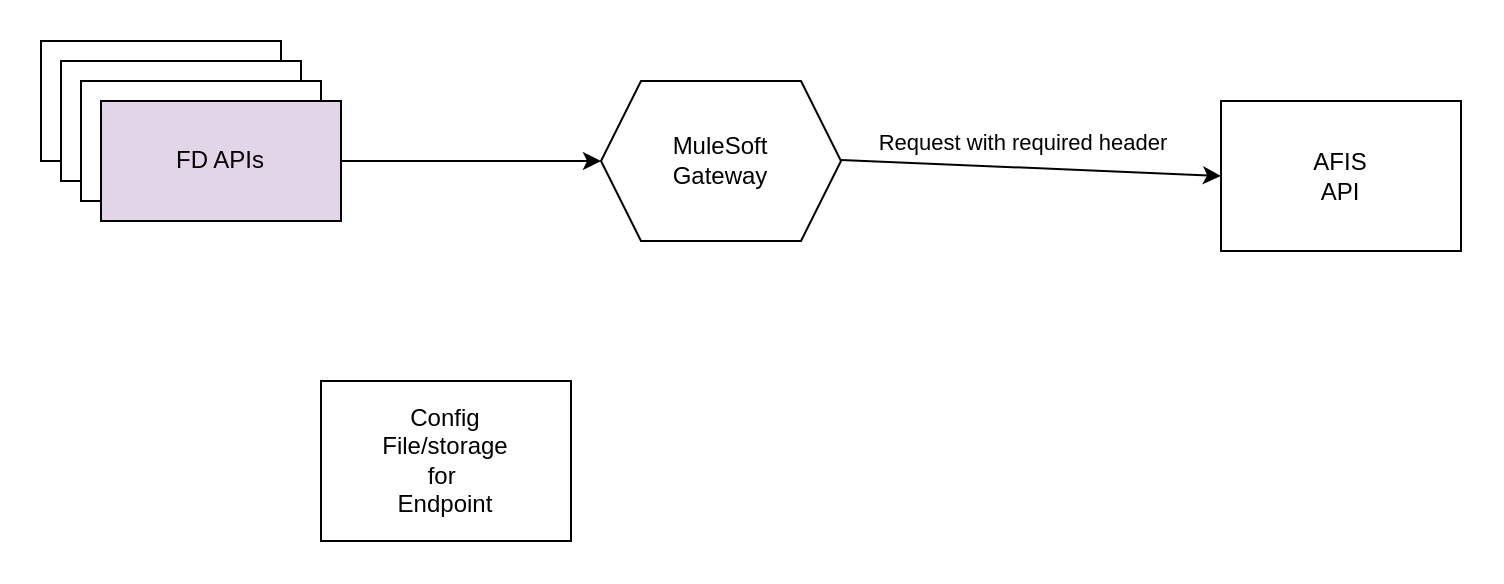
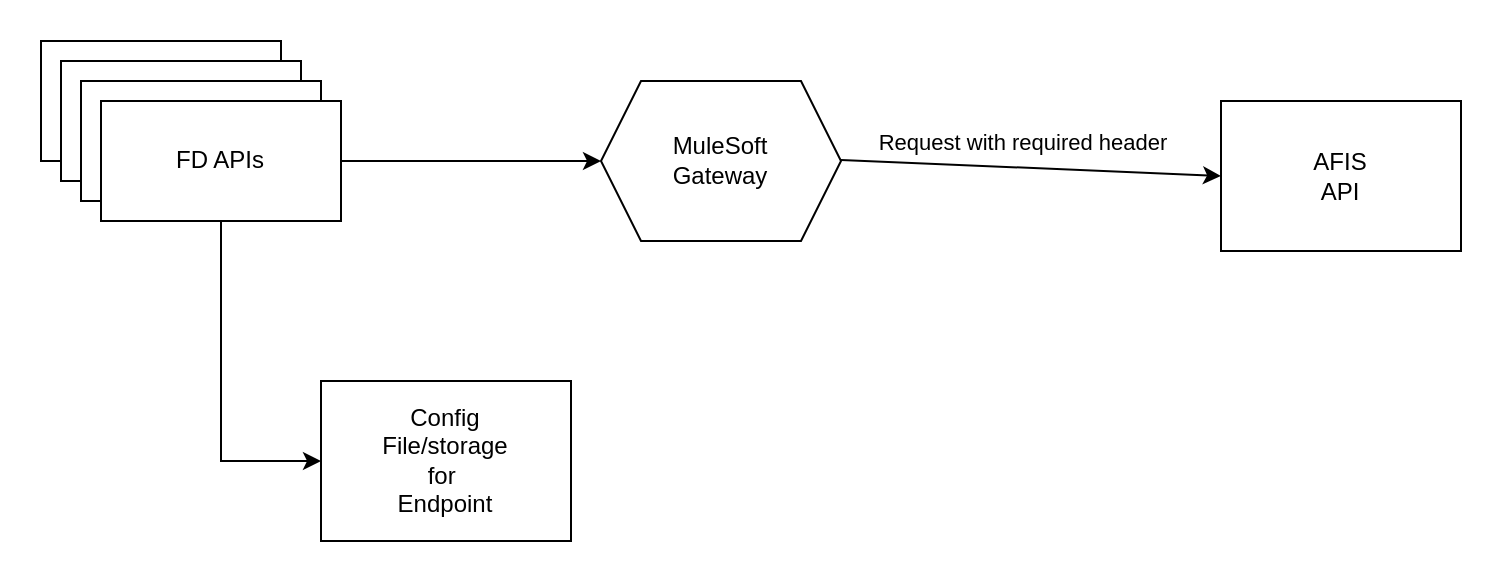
  <mxCell id="0" />
  <mxCell id="1" parent="0" />
  <mxCell id="2" value="AFIS&lt;br&gt;API" style="rounded=0;whiteSpace=wrap;html=1;" vertex="1" parent="1"><mxGeometry x="610" y="50" width="120" height="75" as="geometry" /></mxCell>
  <mxCell id="3" value="" style="endArrow=classic;html=1;entryX=0;entryY=0.5;entryDx=0;entryDy=0;exitX=1;exitY=0.5;exitDx=0;exitDy=0;" edge="1" parent="1" source="13"><mxGeometry width="50" height="50" relative="1" as="geometry"><mxPoint x="220" y="80" as="sourcePoint" /><mxPoint x="300" y="80" as="targetPoint" /></mxGeometry></mxCell>
  <mxCell id="4" value="" style="endArrow=classic;html=1;exitX=1;exitY=0.5;exitDx=0;exitDy=0;entryX=0;entryY=0.5;entryDx=0;entryDy=0;" edge="1" parent="1" target="2"><mxGeometry width="50" height="50" relative="1" as="geometry"><mxPoint x="420" y="79.5" as="sourcePoint" /><mxPoint x="580" y="79.5" as="targetPoint" /></mxGeometry></mxCell>
  <mxCell id="5" value="Request with required header" style="edgeLabel;html=1;align=center;verticalAlign=middle;resizable=0;points=[];" vertex="1" connectable="0" parent="4"><mxGeometry x="-0.874" y="1" relative="1" as="geometry"><mxPoint x="78" y="-8.53" as="offset" /></mxGeometry></mxCell>
  <mxCell id="6" value="MuleSoft&lt;br&gt;Gateway" style="shape=hexagon;perimeter=hexagonPerimeter2;whiteSpace=wrap;html=1;fixedSize=1;" vertex="1" parent="1"><mxGeometry x="300" y="40" width="120" height="80" as="geometry" /></mxCell>
+ <mxCell id="7" style="edgeStyle=orthogonalEdgeStyle;rounded=0;orthogonalLoop=1;jettySize=auto;html=1;entryX=0;entryY=0.5;entryDx=0;entryDy=0;exitX=0.5;exitY=1;exitDx=0;exitDy=0;" edge="1" parent="1" source="13" target="8"><mxGeometry relative="1" as="geometry"><mxPoint x="80" y="110" as="sourcePoint" /></mxGeometry></mxCell>
  <mxCell id="8" value="Config&lt;br&gt;File/storage&lt;br&gt;for&amp;nbsp;&lt;br&gt;Endpoint" style="whiteSpace=wrap;html=1;aspect=fixed;" vertex="1" parent="1"><mxGeometry x="160" y="190" width="125" height="80" as="geometry" /></mxCell>
  <mxCell id="9" value="" style="group" vertex="1" connectable="0" parent="1"><mxGeometry x="20" y="20" width="150" height="90" as="geometry" /></mxCell>
  <mxCell id="10" value="FD API" style="rounded=0;whiteSpace=wrap;html=1;" vertex="1" parent="9"><mxGeometry width="120" height="60" as="geometry" /></mxCell>
  <mxCell id="11" value="FD API" style="rounded=0;whiteSpace=wrap;html=1;" vertex="1" parent="9"><mxGeometry x="10" y="10" width="120" height="60" as="geometry" /></mxCell>
  <mxCell id="12" value="FD API" style="rounded=0;whiteSpace=wrap;html=1;" vertex="1" parent="9"><mxGeometry x="20" y="20" width="120" height="60" as="geometry" /></mxCell>
- <mxCell id="13" value="FD APIs" style="rounded=0;whiteSpace=wrap;html=1;fillColor=#e1d5e7;" vertex="1" parent="9"><mxGeometry x="30" y="30" width="120" height="60" as="geometry" /></mxCell>
+ <mxCell id="13" value="FD APIs" style="rounded=0;whiteSpace=wrap;html=1;" vertex="1" parent="9"><mxGeometry x="30" y="30" width="120" height="60" as="geometry" /></mxCell>
